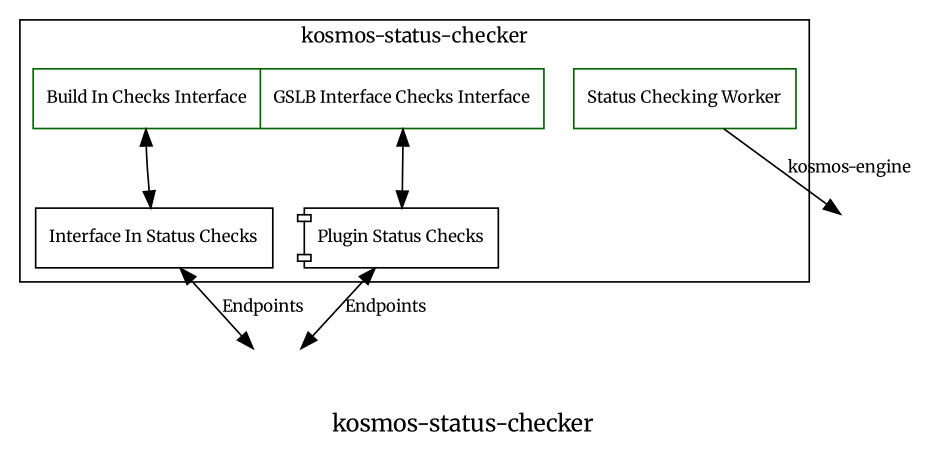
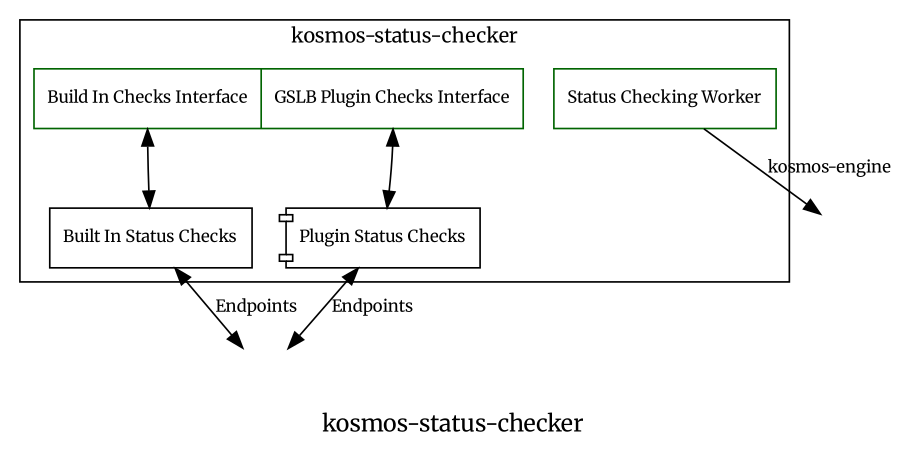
  digraph {
    fontname=Merriweather
    label="kosmos-status-checker"
    newrank=true
    rankdir=TB
    node [fontname=Merriweather fontsize=10 shape=record]
    edge [fontname=Merriweather fontsize=10 dir=both]
    n1 [color=darkgreen label="Status Checking Worker"]
-   n2 [color=darkgreen label="<f0> Build In Checks Interface |<f1> GSLB Interface Checks Interface"]
-   n3 [color=black label="Interface In Status Checks"]
+   n2 [color=darkgreen label="<f0> Build In Checks Interface |<f1> GSLB Plugin Checks Interface"]
+   n3 [color=black label="Built In Status Checks"]
    n4 [color=black label="Plugin Status Checks" shape=component]
    Engine [style=invisible shape=""]
    Endpoints [style=invisible shape=""]
    subgraph cluster_1 {
      fontsize=12
      n1
      n2
      n3
      n4
    }
    n1 -> Engine [label="kosmos-engine" dir=""]
    n2 -> n3 [tailport=f0]
    n2 -> n4 [tailport=f1]
    n3 -> Endpoints [label=Endpoints]
    n4 -> Endpoints [label=Endpoints]
  }
